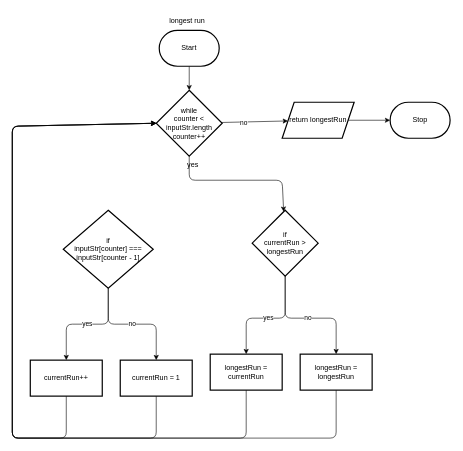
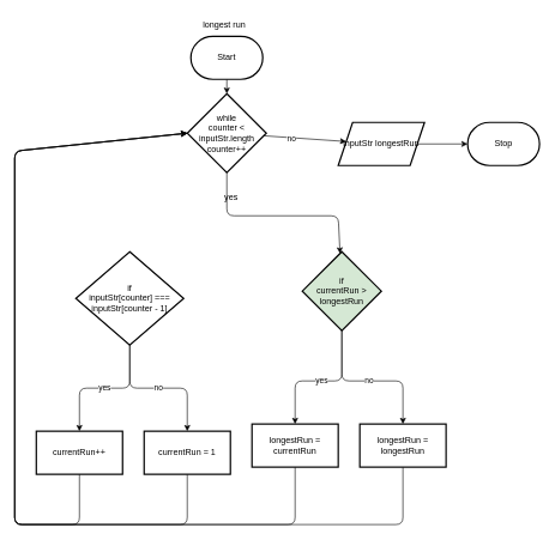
  <mxCell id="0" />
  <mxCell id="1" parent="0" />
  <mxCell id="2" value="" style="edgeStyle=none;html=1;" edge="1" parent="1" source="3" target="7"><mxGeometry relative="1" as="geometry" /></mxCell>
  <mxCell id="3" value="Start" style="strokeWidth=2;html=1;shape=mxgraph.flowchart.terminator;whiteSpace=wrap;" vertex="1" parent="1"><mxGeometry x="265" y="50" width="100" height="60" as="geometry" /></mxCell>
  <mxCell id="4" value="" style="edgeStyle=none;html=1;" edge="1" parent="1" source="7" target="15"><mxGeometry relative="1" as="geometry"><Array as="points"><mxPoint x="315" y="300" /><mxPoint x="470" y="300" /></Array></mxGeometry></mxCell>
  <mxCell id="5" value="" style="edgeStyle=none;html=1;" edge="1" parent="1" source="7" target="23"><mxGeometry relative="1" as="geometry" /></mxCell>
  <mxCell id="6" value="no" style="edgeLabel;html=1;align=center;verticalAlign=middle;resizable=0;points=[];" vertex="1" connectable="0" parent="5"><mxGeometry x="-0.337" y="-1" relative="1" as="geometry"><mxPoint as="offset" /></mxGeometry></mxCell>
- <mxCell id="7" value="while&lt;br&gt;counter &amp;lt; inputStr.length&lt;br&gt;counter++" style="rhombus;whiteSpace=wrap;html=1;strokeWidth=2;" vertex="1" parent="1"><mxGeometry x="260" y="150" width="110" height="110" as="geometry" /></mxCell>
+ <mxCell id="7" value="while&lt;br&gt;counter &amp;lt; inputStr.length&lt;br&gt;counter++" style="rhombus;whiteSpace=wrap;html=1;strokeWidth=2;" vertex="1" parent="1"><mxGeometry x="260" y="130" width="110" height="110" as="geometry" /></mxCell>
  <mxCell id="8" value="yes" style="edgeStyle=none;html=1;" edge="1" parent="1" source="10" target="12"><mxGeometry relative="1" as="geometry"><Array as="points"><mxPoint x="180" y="540" /><mxPoint x="110" y="540" /></Array></mxGeometry></mxCell>
  <mxCell id="9" value="no" style="edgeStyle=none;html=1;" edge="1" parent="1" source="10" target="14"><mxGeometry relative="1" as="geometry"><Array as="points"><mxPoint x="180" y="540" /><mxPoint x="260" y="540" /></Array></mxGeometry></mxCell>
  <mxCell id="10" value="if&lt;br&gt;inputStr[counter] ===&lt;br&gt;inputStr[counter - 1]" style="rhombus;whiteSpace=wrap;html=1;strokeWidth=2;" vertex="1" parent="1"><mxGeometry x="105" y="350" width="150" height="130" as="geometry" /></mxCell>
  <mxCell id="11" value="" style="edgeStyle=none;html=1;fontColor=#000000;entryX=0;entryY=0.5;entryDx=0;entryDy=0;" edge="1" parent="1" source="12" target="7"><mxGeometry relative="1" as="geometry"><Array as="points"><mxPoint x="110" y="730" /><mxPoint x="20" y="730" /><mxPoint x="20" y="210" /></Array></mxGeometry></mxCell>
  <mxCell id="12" value="currentRun++" style="whiteSpace=wrap;html=1;strokeWidth=2;" vertex="1" parent="1"><mxGeometry x="50" y="600" width="120" height="60" as="geometry" /></mxCell>
  <mxCell id="13" value="" style="edgeStyle=none;html=1;fontColor=#000000;entryX=0;entryY=0.5;entryDx=0;entryDy=0;" edge="1" parent="1" source="14" target="7"><mxGeometry relative="1" as="geometry"><Array as="points"><mxPoint x="260" y="730" /><mxPoint x="20" y="730" /><mxPoint x="20" y="210" /></Array></mxGeometry></mxCell>
  <mxCell id="14" value="currentRun = 1" style="whiteSpace=wrap;html=1;strokeWidth=2;" vertex="1" parent="1"><mxGeometry x="200" y="600" width="120" height="60" as="geometry" /></mxCell>
- <mxCell id="15" value="if&lt;br&gt;currentRun &amp;gt; longestRun" style="rhombus;whiteSpace=wrap;html=1;strokeWidth=2;" vertex="1" parent="1"><mxGeometry x="420" y="350" width="110" height="110" as="geometry" /></mxCell>
+ <mxCell id="15" value="if&lt;br&gt;currentRun &amp;gt; longestRun" style="rhombus;whiteSpace=wrap;html=1;strokeWidth=2;fillColor=#d5e8d4;" vertex="1" parent="1"><mxGeometry x="420" y="350" width="110" height="110" as="geometry" /></mxCell>
  <mxCell id="16" value="yes" style="edgeStyle=none;html=1;exitX=0.5;exitY=1;exitDx=0;exitDy=0;" edge="1" parent="1" target="19" source="15"><mxGeometry relative="1" as="geometry"><mxPoint x="480" y="470" as="sourcePoint" /><Array as="points"><mxPoint x="475" y="530" /><mxPoint x="410" y="530" /></Array></mxGeometry></mxCell>
  <mxCell id="17" value="no" style="edgeStyle=none;html=1;exitX=0.5;exitY=1;exitDx=0;exitDy=0;" edge="1" parent="1" target="21" source="15"><mxGeometry relative="1" as="geometry"><mxPoint x="480" y="470" as="sourcePoint" /><Array as="points"><mxPoint x="475" y="530" /><mxPoint x="560" y="530" /></Array></mxGeometry></mxCell>
  <mxCell id="18" value="" style="edgeStyle=none;html=1;fontColor=#000000;entryX=0;entryY=0.5;entryDx=0;entryDy=0;" edge="1" parent="1" source="19" target="7"><mxGeometry relative="1" as="geometry"><mxPoint x="123.333" y="190" as="targetPoint" /><Array as="points"><mxPoint x="410" y="730" /><mxPoint x="20" y="730" /><mxPoint x="20" y="210" /></Array></mxGeometry></mxCell>
  <mxCell id="19" value="longestRun = currentRun" style="whiteSpace=wrap;html=1;strokeWidth=2;" vertex="1" parent="1"><mxGeometry x="350" y="590" width="120" height="60" as="geometry" /></mxCell>
  <mxCell id="20" value="" style="edgeStyle=none;html=1;fontColor=#000000;entryX=0;entryY=0.5;entryDx=0;entryDy=0;" edge="1" parent="1" source="21" target="7"><mxGeometry relative="1" as="geometry"><mxPoint x="250" y="210" as="targetPoint" /><Array as="points"><mxPoint x="560" y="730" /><mxPoint x="20" y="730" /><mxPoint x="20" y="210" /></Array></mxGeometry></mxCell>
  <mxCell id="21" value="longestRun = longestRun" style="whiteSpace=wrap;html=1;strokeWidth=2;" vertex="1" parent="1"><mxGeometry x="500" y="590" width="120" height="60" as="geometry" /></mxCell>
  <mxCell id="22" value="" style="edgeStyle=none;html=1;fontColor=#000000;" edge="1" parent="1" source="23" target="26"><mxGeometry relative="1" as="geometry" /></mxCell>
- <mxCell id="23" value="return longestRun" style="shape=parallelogram;perimeter=parallelogramPerimeter;whiteSpace=wrap;html=1;fixedSize=1;strokeWidth=2;" vertex="1" parent="1"><mxGeometry x="470" y="170" width="120" height="60" as="geometry" /></mxCell>
+ <mxCell id="23" value="inputStr longestRun" style="shape=parallelogram;perimeter=parallelogramPerimeter;whiteSpace=wrap;html=1;fixedSize=1;strokeWidth=2;" vertex="1" parent="1"><mxGeometry x="470" y="170" width="120" height="60" as="geometry" /></mxCell>
  <mxCell id="24" value="&lt;font color=&quot;#000000&quot;&gt;yes&lt;/font&gt;" style="text;whiteSpace=wrap;html=1;" vertex="1" parent="1"><mxGeometry x="310" y="260" width="50" height="40" as="geometry" /></mxCell>
  <mxCell id="25" value="&lt;font color=&quot;#000000&quot;&gt;longest run&lt;/font&gt;" style="text;whiteSpace=wrap;html=1;" vertex="1" parent="1"><mxGeometry x="280" width="90" height="40" as="geometry" y="20" /></mxCell>
  <mxCell id="26" value="Stop" style="strokeWidth=2;html=1;shape=mxgraph.flowchart.terminator;whiteSpace=wrap;fontColor=#000000;" vertex="1" parent="1"><mxGeometry x="650" y="170" width="100" height="60" as="geometry" /></mxCell>
